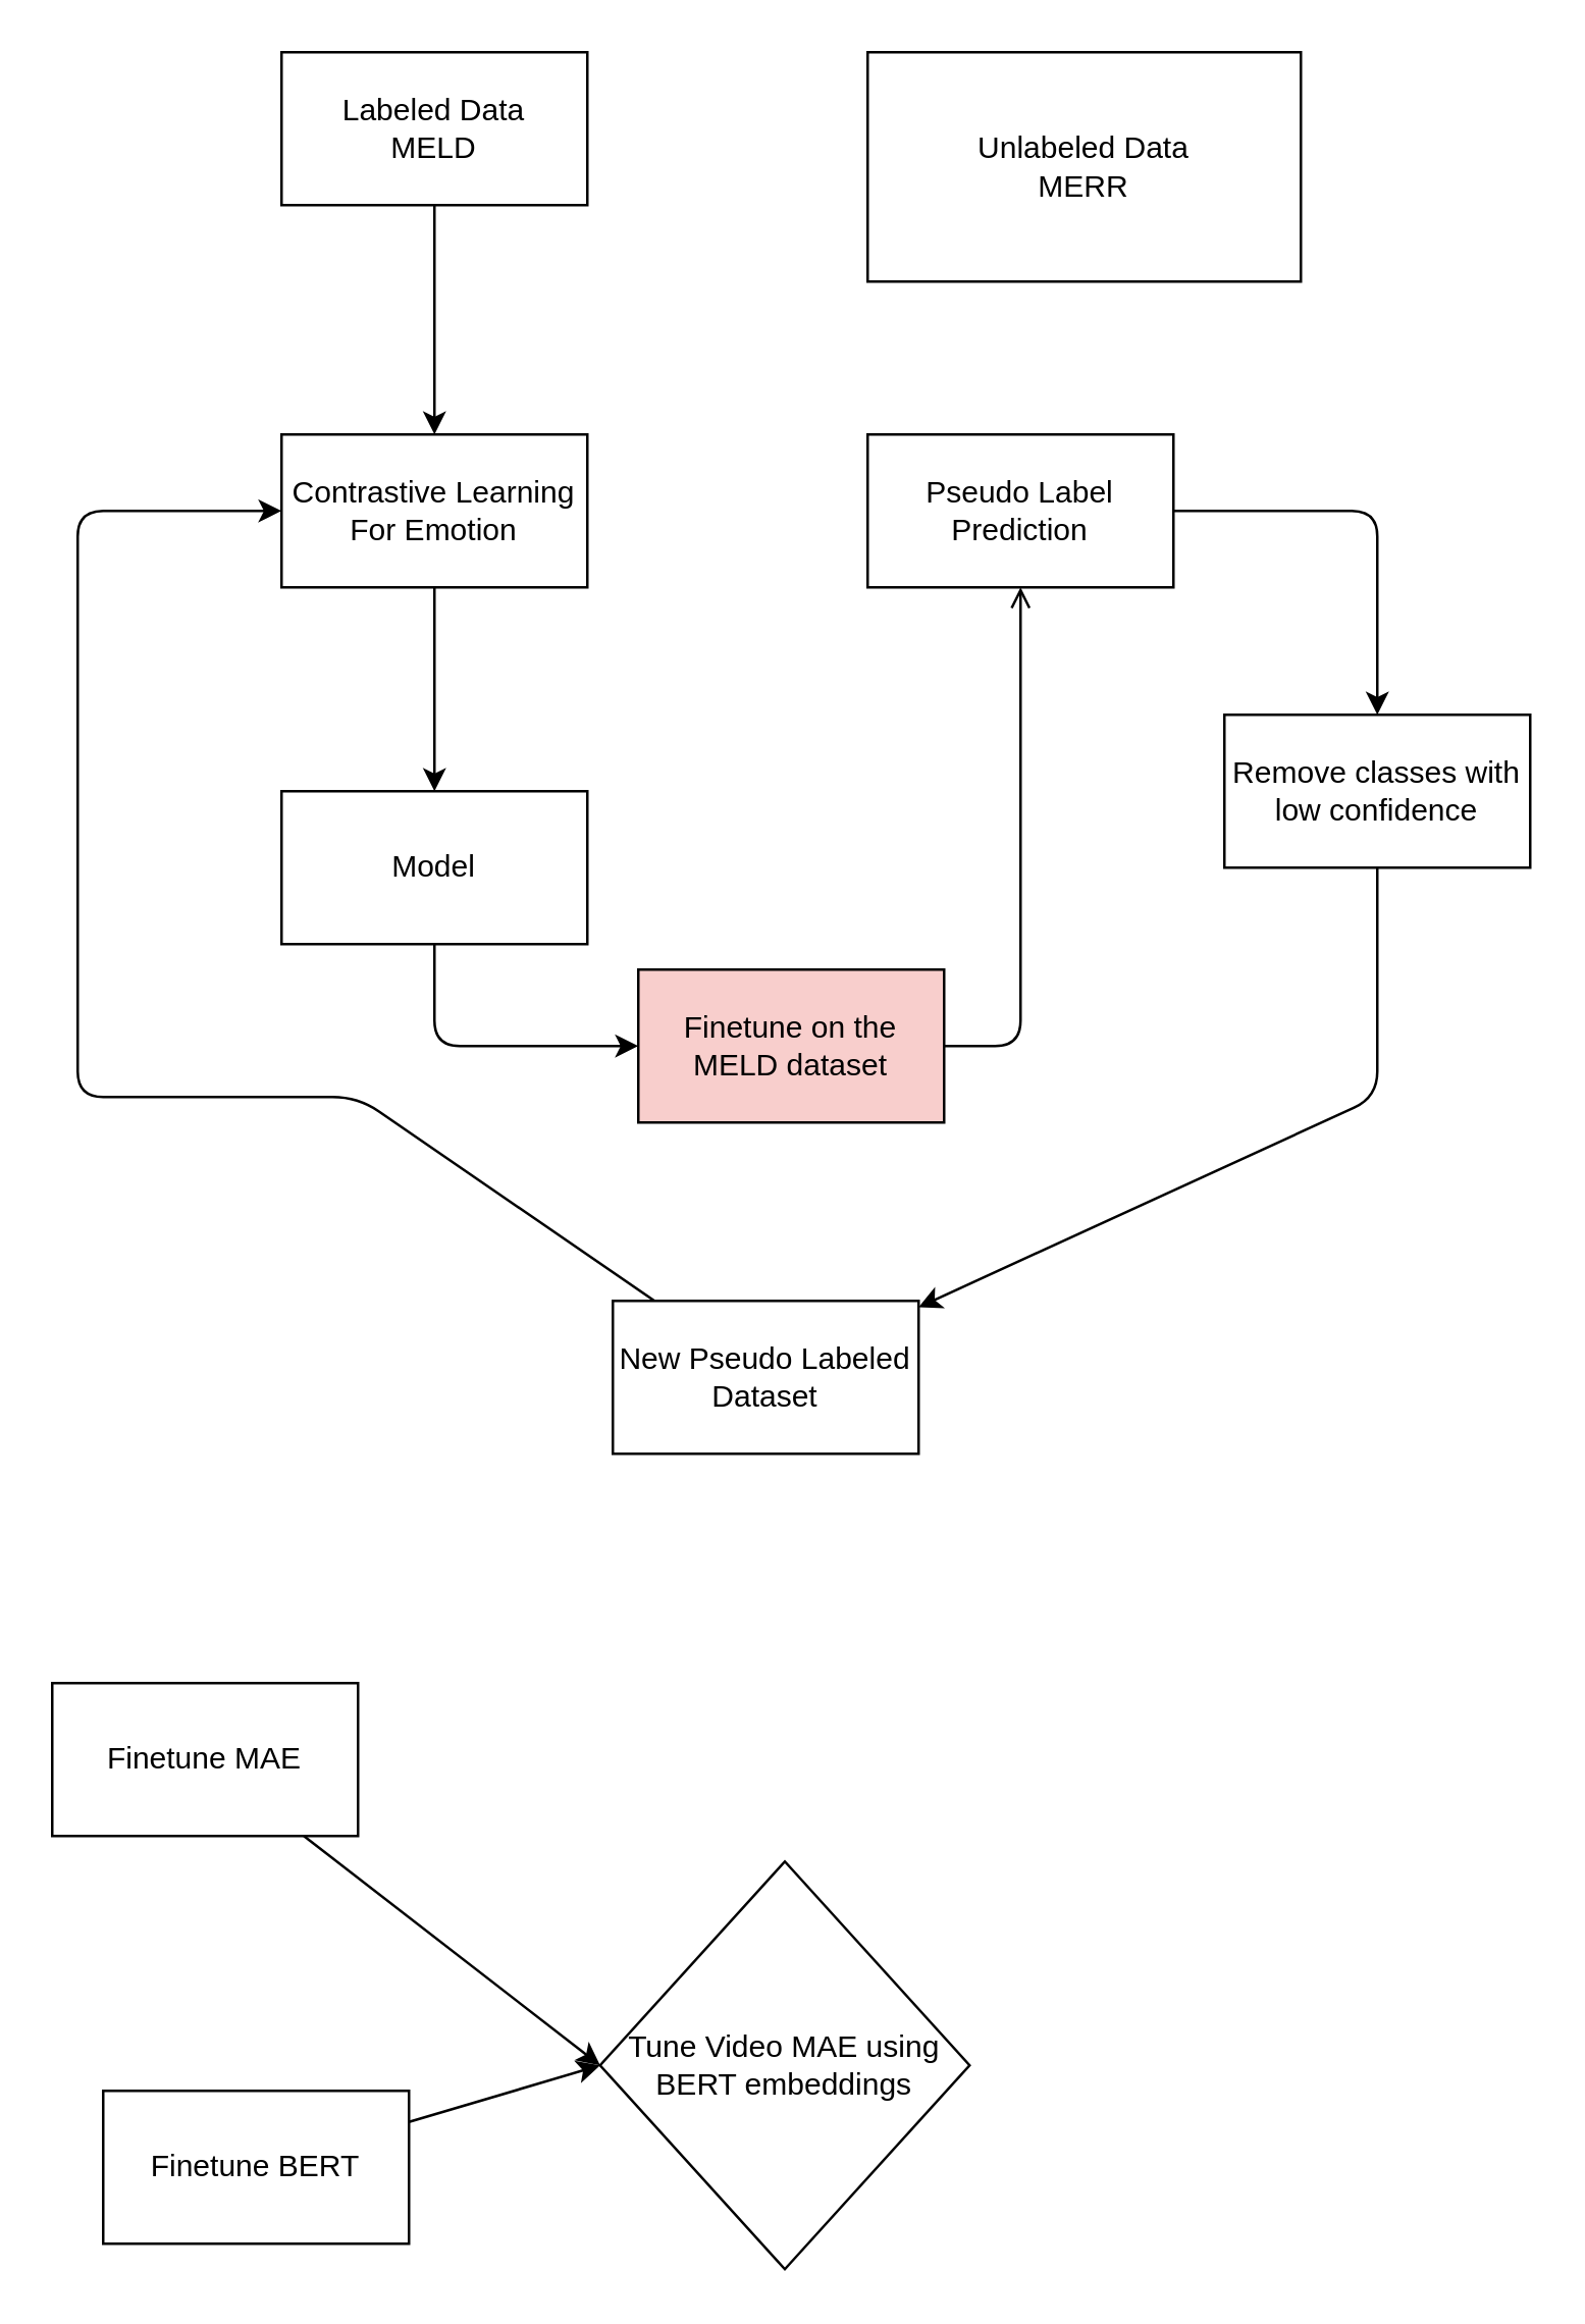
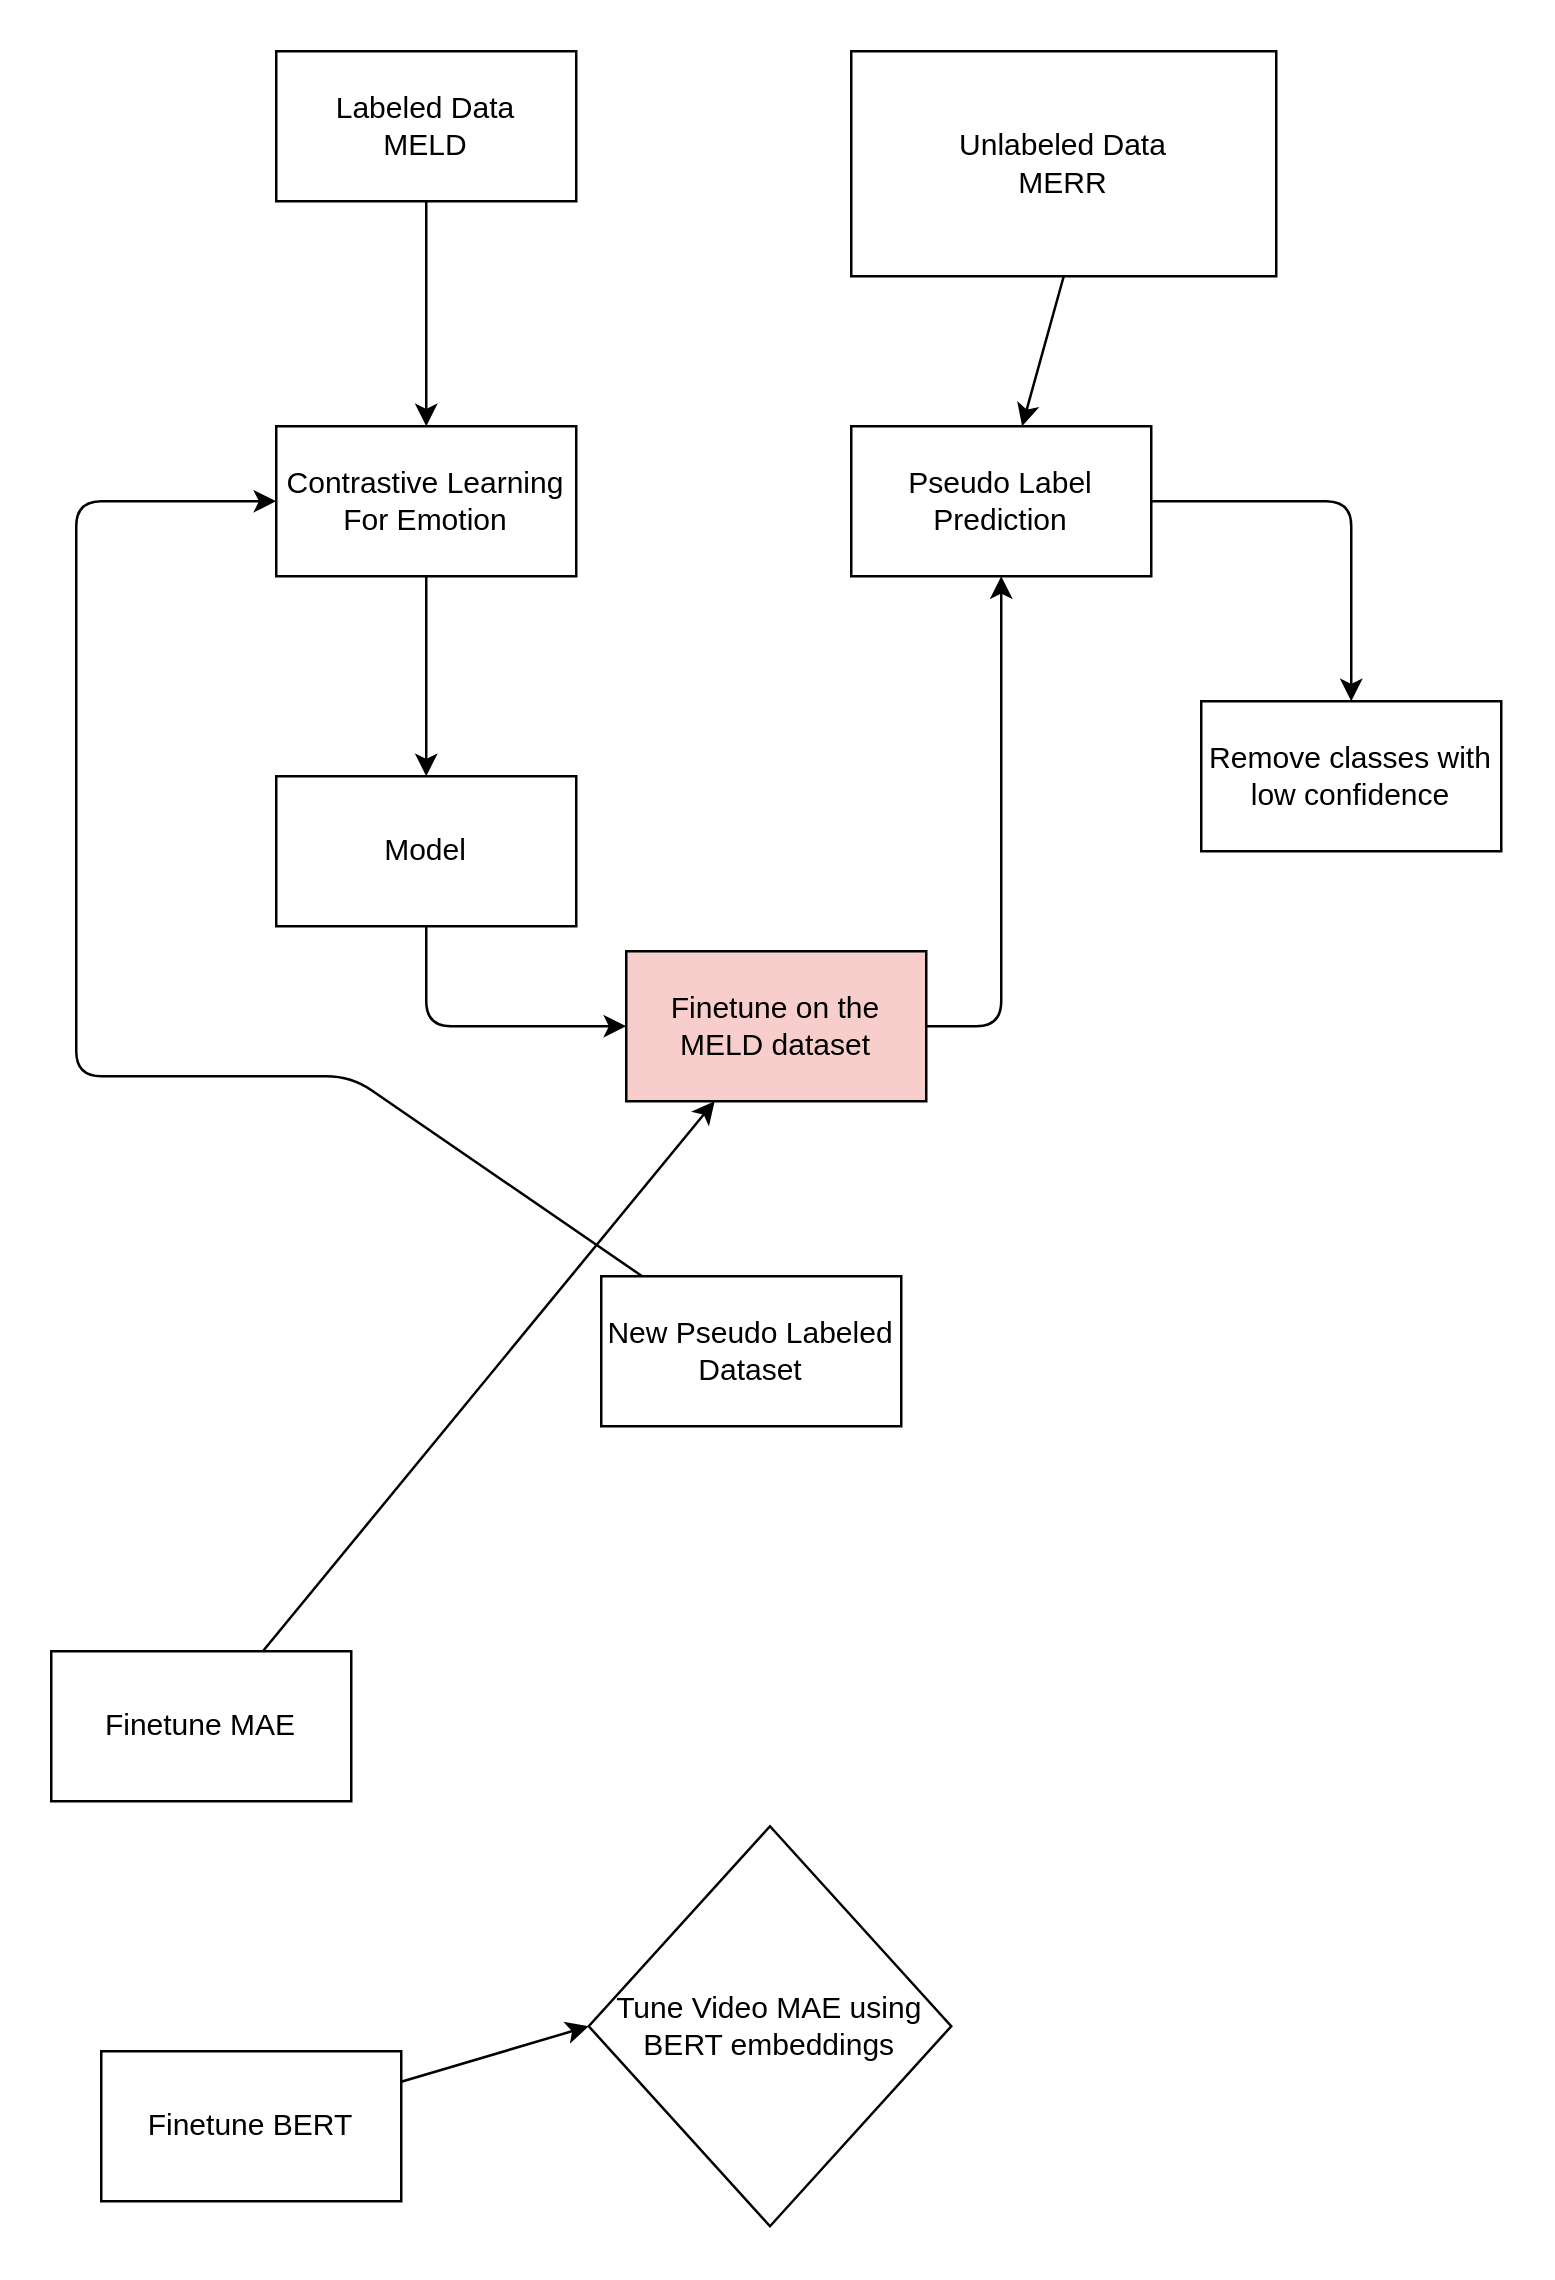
  <mxCell id="0" />
  <mxCell id="1" parent="0" />
  <mxCell id="2" value="" style="edgeStyle=none;html=1;" parent="1" source="3" target="7" edge="1"><mxGeometry relative="1" as="geometry" /></mxCell>
  <mxCell id="3" value="Labeled Data&lt;br&gt;MELD" style="whiteSpace=wrap;html=1;" parent="1" vertex="1"><mxGeometry x="110" y="20" width="120" height="60" as="geometry" /></mxCell>
+ <mxCell id="4" style="edgeStyle=none;html=1;exitX=0.5;exitY=1;exitDx=0;exitDy=0;" parent="1" source="5" target="9" edge="1"><mxGeometry relative="1" as="geometry" /></mxCell>
  <mxCell id="5" value="Unlabeled Data&lt;br&gt;MERR" style="whiteSpace=wrap;html=1;" parent="1" vertex="1"><mxGeometry x="340" y="20" width="170" height="90" as="geometry" /></mxCell>
  <mxCell id="6" value="" style="edgeStyle=none;html=1;" parent="1" source="7" target="16" edge="1"><mxGeometry relative="1" as="geometry" /></mxCell>
  <mxCell id="7" value="Contrastive Learning For Emotion" style="whiteSpace=wrap;html=1;" parent="1" vertex="1"><mxGeometry x="110" y="170" width="120" height="60" as="geometry" /></mxCell>
  <mxCell id="8" style="edgeStyle=none;html=1;exitX=1;exitY=0.5;exitDx=0;exitDy=0;entryX=0.5;entryY=0;entryDx=0;entryDy=0;" parent="1" source="9" target="11" edge="1"><mxGeometry relative="1" as="geometry"><Array as="points"><mxPoint x="540" y="200" /></Array></mxGeometry></mxCell>
  <mxCell id="9" value="Pseudo Label Prediction" style="whiteSpace=wrap;html=1;" parent="1" vertex="1"><mxGeometry x="340" y="170" width="120" height="60" as="geometry" /></mxCell>
- <mxCell id="10" value="" style="edgeStyle=none;html=1;" parent="1" source="11" target="13" edge="1"><mxGeometry relative="1" as="geometry"><Array as="points"><mxPoint x="540" y="430" /></Array></mxGeometry></mxCell>
  <mxCell id="11" value="Remove classes with low confidence" style="whiteSpace=wrap;html=1;" parent="1" vertex="1"><mxGeometry x="480" y="280" width="120" height="60" as="geometry" /></mxCell>
  <mxCell id="12" style="edgeStyle=none;html=1;entryX=0;entryY=0.5;entryDx=0;entryDy=0;" parent="1" source="13" target="7" edge="1"><mxGeometry relative="1" as="geometry"><Array as="points"><mxPoint x="140" y="430" /><mxPoint x="30" y="430" /><mxPoint x="30" y="200" /></Array></mxGeometry></mxCell>
  <mxCell id="13" value="New Pseudo Labeled Dataset" style="whiteSpace=wrap;html=1;" parent="1" vertex="1"><mxGeometry x="240" y="510" width="120" height="60" as="geometry" /></mxCell>
- <mxCell id="14" style="edgeStyle=none;html=1;entryX=0.5;entryY=1;entryDx=0;entryDy=0;exitX=1;exitY=0.5;exitDx=0;exitDy=0;endArrow=open;" parent="1" source="17" target="9" edge="1"><mxGeometry relative="1" as="geometry"><Array as="points"><mxPoint x="400" y="410" /><mxPoint x="400" y="340" /></Array></mxGeometry></mxCell>
+ <mxCell id="14" style="edgeStyle=none;html=1;entryX=0.5;entryY=1;entryDx=0;entryDy=0;exitX=1;exitY=0.5;exitDx=0;exitDy=0;" parent="1" source="17" target="9" edge="1"><mxGeometry relative="1" as="geometry"><Array as="points"><mxPoint x="400" y="410" /><mxPoint x="400" y="340" /></Array></mxGeometry></mxCell>
  <mxCell id="15" style="edgeStyle=none;html=1;entryX=0;entryY=0.5;entryDx=0;entryDy=0;" parent="1" source="16" target="17" edge="1"><mxGeometry relative="1" as="geometry"><mxPoint x="170" y="520" as="targetPoint" /><Array as="points"><mxPoint x="170" y="410" /></Array></mxGeometry></mxCell>
  <mxCell id="16" value="Model" style="whiteSpace=wrap;html=1;" parent="1" vertex="1"><mxGeometry x="110" y="310" width="120" height="60" as="geometry" /></mxCell>
  <mxCell id="17" value="Finetune on the MELD dataset" style="whiteSpace=wrap;html=1;fillColor=#f8cecc;" parent="1" vertex="1"><mxGeometry x="250" y="380" width="120" height="60" as="geometry" /></mxCell>
- <mxCell id="18" style="edgeStyle=none;html=1;entryX=0;entryY=0.5;entryDx=0;entryDy=0;" edge="1" parent="1" source="19" target="22"><mxGeometry relative="1" as="geometry" /></mxCell>
+ <mxCell id="18" style="edgeStyle=none;html=1;" edge="1" parent="1" source="19" target="17"><mxGeometry relative="1" as="geometry" /></mxCell>
  <mxCell id="19" value="Finetune MAE" style="whiteSpace=wrap;html=1;" vertex="1" parent="1"><mxGeometry x="20" y="660" width="120" height="60" as="geometry" /></mxCell>
  <mxCell id="20" value="" style="edgeStyle=none;html=1;entryX=0;entryY=0.5;entryDx=0;entryDy=0;" edge="1" parent="1" source="21" target="22"><mxGeometry relative="1" as="geometry"><mxPoint x="230" y="770" as="targetPoint" /></mxGeometry></mxCell>
  <mxCell id="21" value="Finetune BERT" style="whiteSpace=wrap;html=1;" vertex="1" parent="1"><mxGeometry x="40" y="820" width="120" height="60" as="geometry" /></mxCell>
  <mxCell id="22" value="Tune Video MAE using BERT embeddings" style="rhombus;whiteSpace=wrap;html=1;" vertex="1" parent="1"><mxGeometry x="235" y="730" width="145" height="160" as="geometry" /></mxCell>
